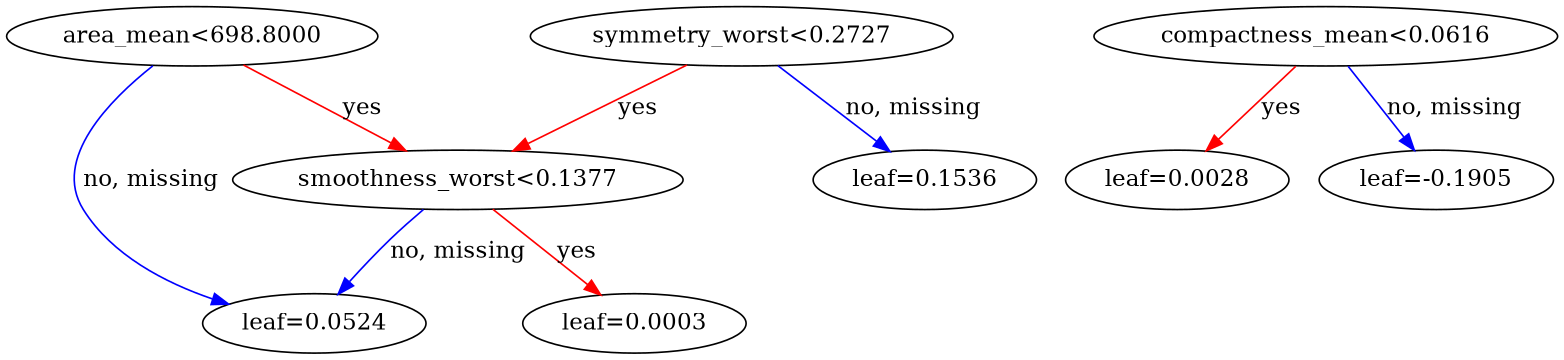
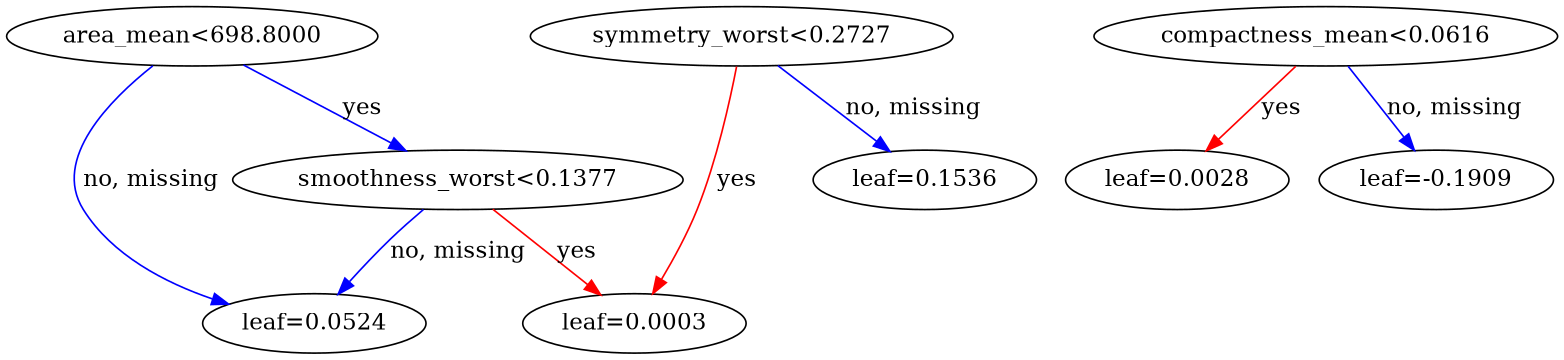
  digraph {
    rankdir=UD
    edge [color="#FF0000"]
    n1 [label="area_mean<698.8000"]
    n2 [label="smoothness_worst<0.1377"]
    n3 [label="leaf=0.0524"]
    n4 [label="leaf=0.0003"]
    n5 [label="symmetry_worst<0.2727"]
    n6 [label="leaf=0.1536"]
    n7 [label="compactness_mean<0.0616"]
    n8 [label="leaf=0.0028"]
-   n9 [label="leaf=-0.1905"]
-   n1 -> n2 [label=yes]
+   n9 [label="leaf=-0.1909"]
+   n1 -> n2 [color="#0000FF" label=yes]
    n1 -> n3 [color="#0000FF" label="no, missing"]
    n2 -> n3 [color="#0000FF" label="no, missing"]
    n2 -> n4 [label=yes]
-   n5 -> n2 [label=yes]
+   n5 -> n4 [label=yes]
    n5 -> n6 [color="#0000FF" label="no, missing"]
    n7 -> n8 [label=yes]
    n7 -> n9 [color="#0000FF" label="no, missing"]
  }
